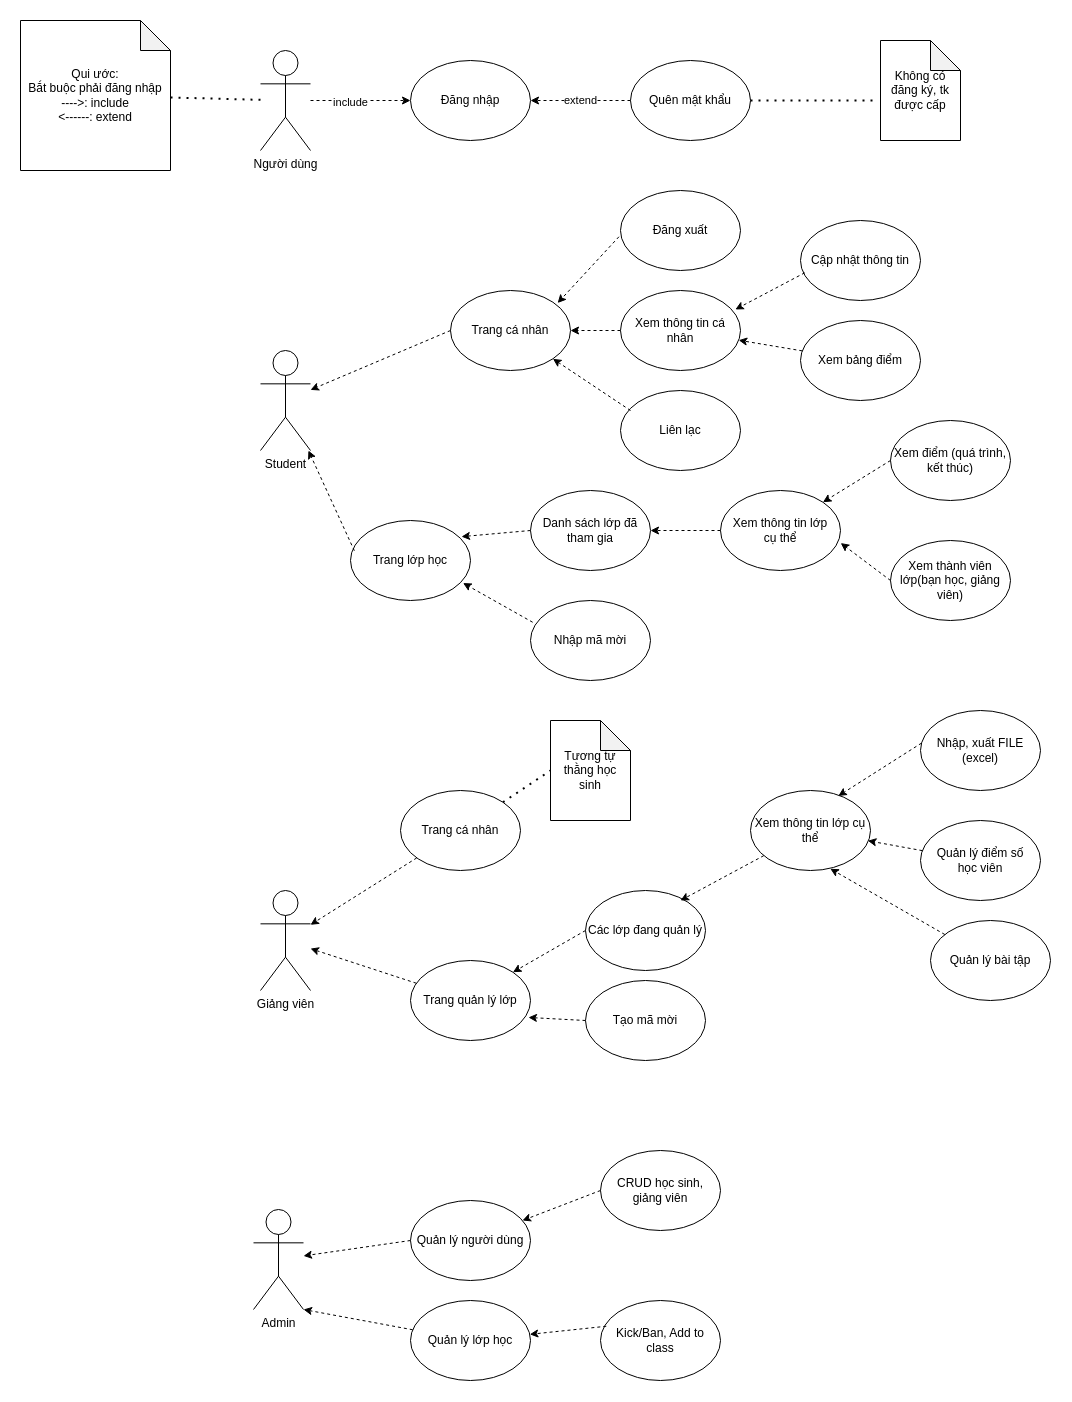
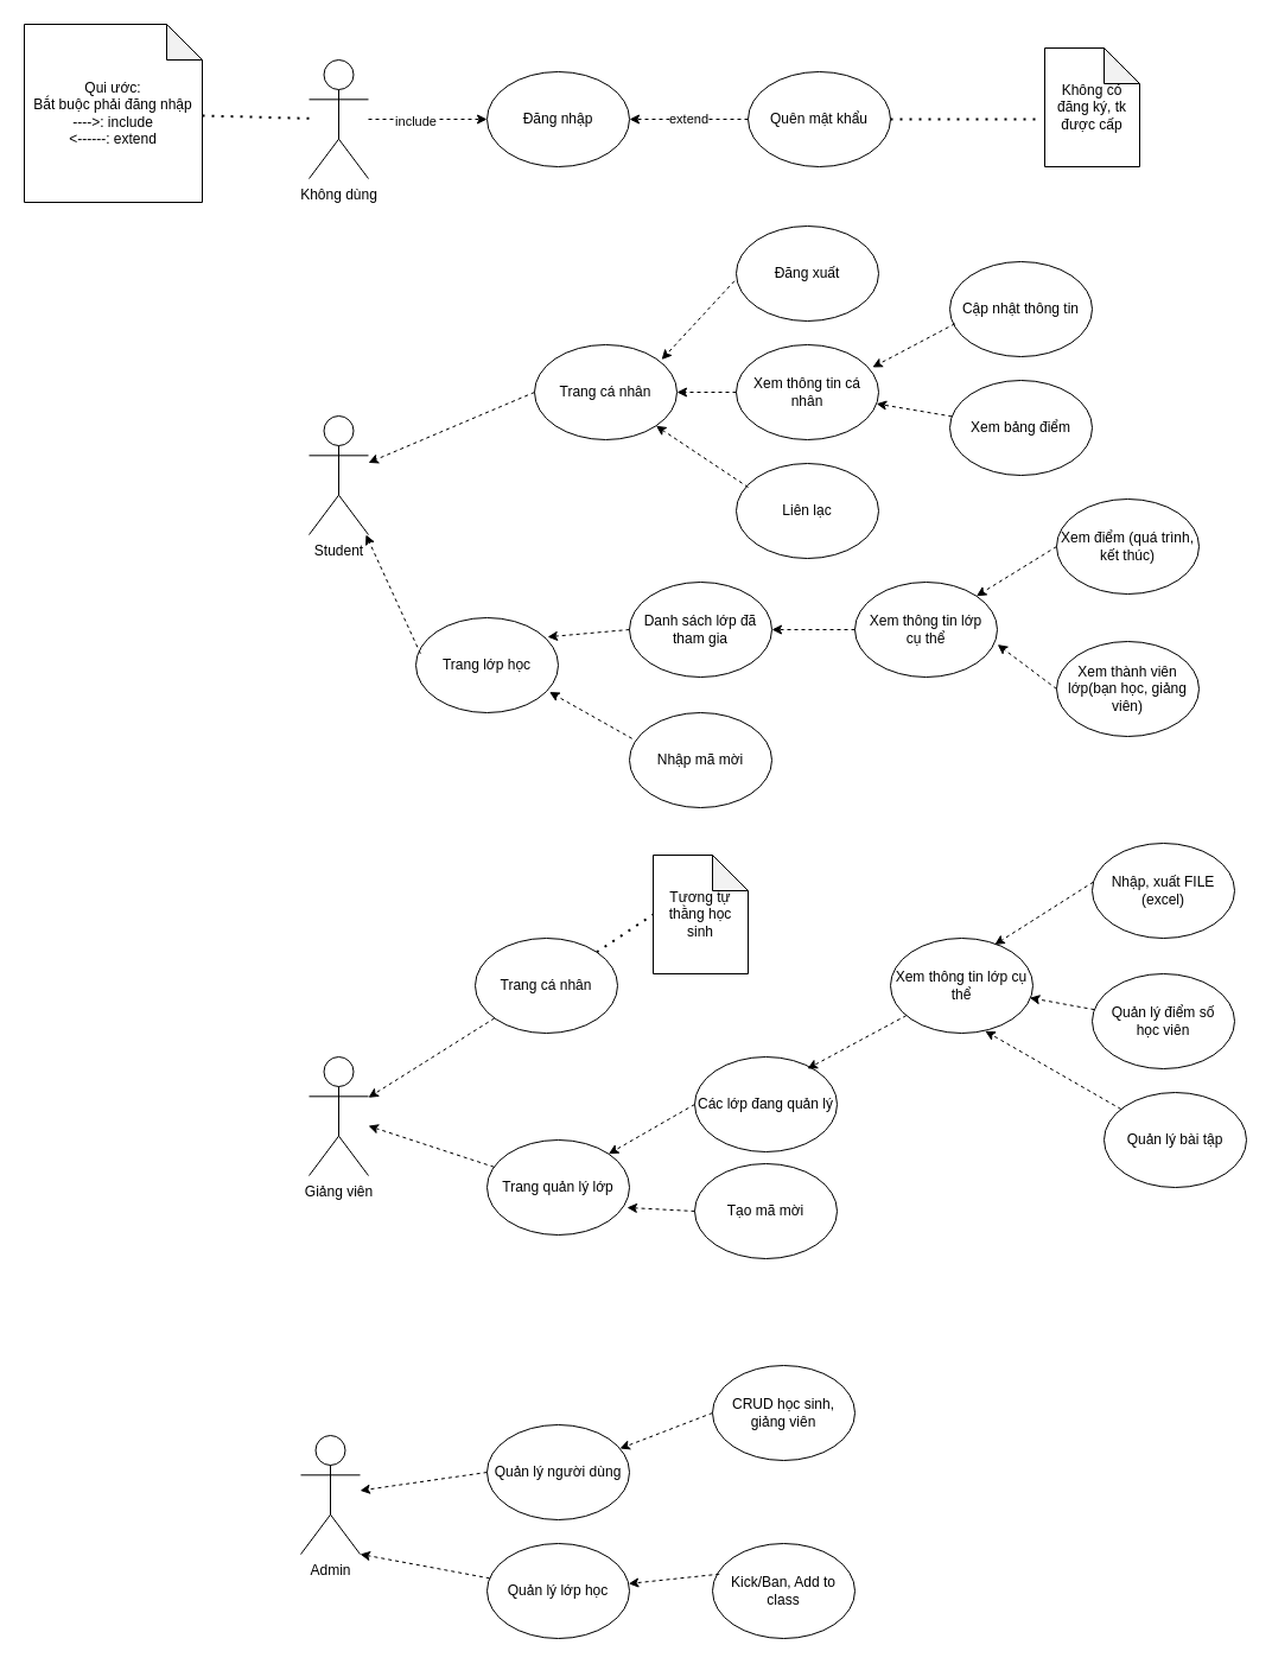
  <mxCell id="0" />
  <mxCell id="1" parent="0" />
- <mxCell id="2" value="Người dùng" style="shape=umlActor;verticalLabelPosition=bottom;verticalAlign=top;html=1;outlineConnect=0;" parent="1" vertex="1"><mxGeometry x="260" y="50" width="50" height="100" as="geometry" /></mxCell>
+ <mxCell id="2" value="Không dùng" style="shape=umlActor;verticalLabelPosition=bottom;verticalAlign=top;html=1;outlineConnect=0;" parent="1" vertex="1"><mxGeometry x="260" y="50" width="50" height="100" as="geometry" /></mxCell>
  <mxCell id="3" value="Đăng nhập" style="ellipse;whiteSpace=wrap;html=1;" parent="1" vertex="1"><mxGeometry x="410" y="60" width="120" height="80" as="geometry" /></mxCell>
  <mxCell id="4" value="" style="endArrow=classic;html=1;dashed=1;" parent="1" source="2" target="3" edge="1"><mxGeometry width="50" height="50" relative="1" as="geometry"><mxPoint x="350" y="120" as="sourcePoint" /><mxPoint x="400" y="70" as="targetPoint" /></mxGeometry></mxCell>
  <mxCell id="5" value="include" style="edgeLabel;html=1;align=center;verticalAlign=middle;resizable=0;points=[];" parent="4" vertex="1" connectable="0"><mxGeometry x="-0.216" y="-1" relative="1" as="geometry"><mxPoint as="offset" /></mxGeometry></mxCell>
  <mxCell id="6" value="Quên mật khẩu" style="ellipse;whiteSpace=wrap;html=1;" parent="1" vertex="1"><mxGeometry x="630" y="60" width="120" height="80" as="geometry" /></mxCell>
  <mxCell id="7" value="extend" style="endArrow=classic;html=1;dashed=1;entryX=1;entryY=0.5;entryDx=0;entryDy=0;exitX=0;exitY=0.5;exitDx=0;exitDy=0;" parent="1" source="6" target="3" edge="1"><mxGeometry width="50" height="50" relative="1" as="geometry"><mxPoint x="560" y="170" as="sourcePoint" /><mxPoint x="610" y="120" as="targetPoint" /></mxGeometry></mxCell>
  <mxCell id="8" value="Không có đăng ký, tk được cấp" style="shape=note;whiteSpace=wrap;html=1;backgroundOutline=1;darkOpacity=0.05;" parent="1" vertex="1"><mxGeometry x="880" y="40" width="80" height="100" as="geometry" /></mxCell>
  <mxCell id="9" value="" style="endArrow=none;dashed=1;html=1;dashPattern=1 3;strokeWidth=2;exitX=1;exitY=0.5;exitDx=0;exitDy=0;" parent="1" source="6" edge="1"><mxGeometry width="50" height="50" relative="1" as="geometry"><mxPoint x="630" y="50" as="sourcePoint" /><mxPoint x="877" y="100" as="targetPoint" /></mxGeometry></mxCell>
  <mxCell id="10" value="Student" style="shape=umlActor;verticalLabelPosition=bottom;verticalAlign=top;html=1;outlineConnect=0;" parent="1" vertex="1"><mxGeometry x="260" y="350" width="50" height="100" as="geometry" /></mxCell>
  <mxCell id="11" value="Trang cá nhân" style="ellipse;whiteSpace=wrap;html=1;" parent="1" vertex="1"><mxGeometry x="450" y="290" width="120" height="80" as="geometry" /></mxCell>
  <mxCell id="12" value="Trang lớp học" style="ellipse;whiteSpace=wrap;html=1;" parent="1" vertex="1"><mxGeometry x="350" y="520" width="120" height="80" as="geometry" /></mxCell>
  <mxCell id="13" value="" style="endArrow=classic;html=1;exitX=0;exitY=0.5;exitDx=0;exitDy=0;dashed=1;" parent="1" source="11" target="10" edge="1"><mxGeometry width="50" height="50" relative="1" as="geometry"><mxPoint x="570" y="300" as="sourcePoint" /><mxPoint x="620" y="250" as="targetPoint" /></mxGeometry></mxCell>
  <mxCell id="14" value="" style="endArrow=classic;html=1;exitX=0.032;exitY=0.378;exitDx=0;exitDy=0;exitPerimeter=0;dashed=1;" parent="1" source="12" target="10" edge="1"><mxGeometry width="50" height="50" relative="1" as="geometry"><mxPoint x="570" y="300" as="sourcePoint" /><mxPoint x="620" y="250" as="targetPoint" /></mxGeometry></mxCell>
  <mxCell id="15" value="Đăng xuất" style="ellipse;whiteSpace=wrap;html=1;" parent="1" vertex="1"><mxGeometry x="620" y="190" width="120" height="80" as="geometry" /></mxCell>
  <mxCell id="16" value="Xem thông tin cá nhân" style="ellipse;whiteSpace=wrap;html=1;" parent="1" vertex="1"><mxGeometry x="620" y="290" width="120" height="80" as="geometry" /></mxCell>
  <mxCell id="17" value="Liên lạc" style="ellipse;whiteSpace=wrap;html=1;" parent="1" vertex="1"><mxGeometry x="620" y="390" width="120" height="80" as="geometry" /></mxCell>
  <mxCell id="18" value="" style="endArrow=classic;html=1;entryX=0.893;entryY=0.156;entryDx=0;entryDy=0;entryPerimeter=0;exitX=-0.013;exitY=0.578;exitDx=0;exitDy=0;exitPerimeter=0;dashed=1;" parent="1" source="15" target="11" edge="1"><mxGeometry width="50" height="50" relative="1" as="geometry"><mxPoint x="630" y="410" as="sourcePoint" /><mxPoint x="680" y="360" as="targetPoint" /></mxGeometry></mxCell>
  <mxCell id="19" value="" style="endArrow=classic;html=1;entryX=1;entryY=0.5;entryDx=0;entryDy=0;exitX=0;exitY=0.5;exitDx=0;exitDy=0;dashed=1;" parent="1" source="16" target="11" edge="1"><mxGeometry width="50" height="50" relative="1" as="geometry"><mxPoint x="630" y="410" as="sourcePoint" /><mxPoint x="680" y="360" as="targetPoint" /></mxGeometry></mxCell>
  <mxCell id="20" value="" style="endArrow=classic;html=1;entryX=1;entryY=1;entryDx=0;entryDy=0;dashed=1;" parent="1" target="11" edge="1"><mxGeometry width="50" height="50" relative="1" as="geometry"><mxPoint x="630" y="410" as="sourcePoint" /><mxPoint x="680" y="360" as="targetPoint" /></mxGeometry></mxCell>
  <mxCell id="21" value="Cập nhật thông tin" style="ellipse;whiteSpace=wrap;html=1;" parent="1" vertex="1"><mxGeometry x="800" y="220" width="120" height="80" as="geometry" /></mxCell>
  <mxCell id="22" value="Xem bảng điểm" style="ellipse;whiteSpace=wrap;html=1;" parent="1" vertex="1"><mxGeometry x="800" y="320" width="120" height="80" as="geometry" /></mxCell>
  <mxCell id="23" value="" style="endArrow=classic;html=1;dashed=1;" parent="1" source="22" target="16" edge="1"><mxGeometry width="50" height="50" relative="1" as="geometry"><mxPoint x="740" y="430" as="sourcePoint" /><mxPoint x="790" y="380" as="targetPoint" /></mxGeometry></mxCell>
  <mxCell id="24" value="" style="endArrow=classic;html=1;exitX=0.035;exitY=0.654;exitDx=0;exitDy=0;exitPerimeter=0;entryX=0.957;entryY=0.237;entryDx=0;entryDy=0;entryPerimeter=0;dashed=1;" parent="1" source="21" target="16" edge="1"><mxGeometry width="50" height="50" relative="1" as="geometry"><mxPoint x="740" y="430" as="sourcePoint" /><mxPoint x="760" y="290" as="targetPoint" /></mxGeometry></mxCell>
  <mxCell id="25" value="Danh sách lớp đã tham gia" style="ellipse;whiteSpace=wrap;html=1;" parent="1" vertex="1"><mxGeometry x="530" y="490" width="120" height="80" as="geometry" /></mxCell>
  <mxCell id="26" value="Nhập mã mời" style="ellipse;whiteSpace=wrap;html=1;" parent="1" vertex="1"><mxGeometry x="530" y="600" width="120" height="80" as="geometry" /></mxCell>
  <mxCell id="27" value="Xem thông tin lớp &lt;br&gt;cụ thể" style="ellipse;whiteSpace=wrap;html=1;" parent="1" vertex="1"><mxGeometry x="720" y="490" width="120" height="80" as="geometry" /></mxCell>
  <mxCell id="28" value="Xem điểm (quá trình, kết thúc)" style="ellipse;whiteSpace=wrap;html=1;" parent="1" vertex="1"><mxGeometry x="890" y="420" width="120" height="80" as="geometry" /></mxCell>
  <mxCell id="29" value="Xem thành viên lớp(bạn học, giảng viên)" style="ellipse;whiteSpace=wrap;html=1;" parent="1" vertex="1"><mxGeometry x="890" y="540" width="120" height="80" as="geometry" /></mxCell>
  <mxCell id="30" value="" style="endArrow=classic;html=1;dashed=1;entryX=0.925;entryY=0.202;entryDx=0;entryDy=0;entryPerimeter=0;exitX=0;exitY=0.5;exitDx=0;exitDy=0;" parent="1" source="25" target="12" edge="1"><mxGeometry width="50" height="50" relative="1" as="geometry"><mxPoint x="610" y="470" as="sourcePoint" /><mxPoint x="660" y="420" as="targetPoint" /></mxGeometry></mxCell>
  <mxCell id="31" value="" style="endArrow=classic;html=1;dashed=1;entryX=0.938;entryY=0.782;entryDx=0;entryDy=0;entryPerimeter=0;exitX=0.018;exitY=0.272;exitDx=0;exitDy=0;exitPerimeter=0;" parent="1" source="26" target="12" edge="1"><mxGeometry width="50" height="50" relative="1" as="geometry"><mxPoint x="610" y="470" as="sourcePoint" /><mxPoint x="660" y="420" as="targetPoint" /></mxGeometry></mxCell>
  <mxCell id="32" value="" style="endArrow=classic;html=1;dashed=1;exitX=0;exitY=0.5;exitDx=0;exitDy=0;entryX=1;entryY=0.5;entryDx=0;entryDy=0;" parent="1" source="27" target="25" edge="1"><mxGeometry width="50" height="50" relative="1" as="geometry"><mxPoint x="610" y="470" as="sourcePoint" /><mxPoint x="660" y="420" as="targetPoint" /></mxGeometry></mxCell>
  <mxCell id="33" value="" style="endArrow=classic;html=1;dashed=1;exitX=0;exitY=0.5;exitDx=0;exitDy=0;entryX=1;entryY=0;entryDx=0;entryDy=0;" parent="1" source="28" target="27" edge="1"><mxGeometry width="50" height="50" relative="1" as="geometry"><mxPoint x="610" y="470" as="sourcePoint" /><mxPoint x="660" y="420" as="targetPoint" /></mxGeometry></mxCell>
  <mxCell id="34" value="" style="endArrow=classic;html=1;dashed=1;exitX=0;exitY=0.5;exitDx=0;exitDy=0;entryX=1.002;entryY=0.657;entryDx=0;entryDy=0;entryPerimeter=0;" parent="1" source="29" target="27" edge="1"><mxGeometry width="50" height="50" relative="1" as="geometry"><mxPoint x="610" y="470" as="sourcePoint" /><mxPoint x="660" y="420" as="targetPoint" /></mxGeometry></mxCell>
  <mxCell id="35" value="Giảng viên" style="shape=umlActor;verticalLabelPosition=bottom;verticalAlign=top;html=1;outlineConnect=0;" parent="1" vertex="1"><mxGeometry x="260" y="890" width="50" height="100" as="geometry" /></mxCell>
  <mxCell id="36" value="Trang cá nhân" style="ellipse;whiteSpace=wrap;html=1;" parent="1" vertex="1"><mxGeometry x="400" y="790" width="120" height="80" as="geometry" /></mxCell>
  <mxCell id="37" value="Trang quản lý lớp" style="ellipse;whiteSpace=wrap;html=1;" parent="1" vertex="1"><mxGeometry x="410" y="960" width="120" height="80" as="geometry" /></mxCell>
  <mxCell id="38" value="Các lớp đang quản lý" style="ellipse;whiteSpace=wrap;html=1;" vertex="1" parent="1"><mxGeometry x="585" y="890" width="120" height="80" as="geometry" /></mxCell>
  <mxCell id="39" value="Tạo mã mời" style="ellipse;whiteSpace=wrap;html=1;" vertex="1" parent="1"><mxGeometry x="585" y="980" width="120" height="80" as="geometry" /></mxCell>
  <mxCell id="40" value="" style="endArrow=classic;html=1;dashed=1;" edge="1" parent="1" source="36" target="35"><mxGeometry width="50" height="50" relative="1" as="geometry"><mxPoint x="530" y="1030" as="sourcePoint" /><mxPoint x="580" y="980" as="targetPoint" /></mxGeometry></mxCell>
  <mxCell id="41" value="" style="endArrow=classic;html=1;dashed=1;" edge="1" parent="1" source="37" target="35"><mxGeometry width="50" height="50" relative="1" as="geometry"><mxPoint x="530" y="1030" as="sourcePoint" /><mxPoint x="580" y="980" as="targetPoint" /></mxGeometry></mxCell>
  <mxCell id="42" value="" style="endArrow=classic;html=1;dashed=1;entryX=1;entryY=0;entryDx=0;entryDy=0;exitX=0;exitY=0.5;exitDx=0;exitDy=0;" edge="1" parent="1" source="38" target="37"><mxGeometry width="50" height="50" relative="1" as="geometry"><mxPoint x="530" y="1030" as="sourcePoint" /><mxPoint x="580" y="980" as="targetPoint" /></mxGeometry></mxCell>
  <mxCell id="43" value="" style="endArrow=classic;html=1;dashed=1;exitX=0;exitY=0.5;exitDx=0;exitDy=0;entryX=0.983;entryY=0.712;entryDx=0;entryDy=0;entryPerimeter=0;" edge="1" parent="1" source="39" target="37"><mxGeometry width="50" height="50" relative="1" as="geometry"><mxPoint x="530" y="1030" as="sourcePoint" /><mxPoint x="580" y="980" as="targetPoint" /></mxGeometry></mxCell>
  <mxCell id="44" value="Xem thông tin lớp cụ thể" style="ellipse;whiteSpace=wrap;html=1;" vertex="1" parent="1"><mxGeometry x="750" y="790" width="120" height="80" as="geometry" /></mxCell>
  <mxCell id="45" value="Nhập, xuất FILE (excel)" style="ellipse;whiteSpace=wrap;html=1;" vertex="1" parent="1"><mxGeometry x="920" y="710" width="120" height="80" as="geometry" /></mxCell>
  <mxCell id="46" value="Quản lý điểm số &lt;br&gt;học viên" style="ellipse;whiteSpace=wrap;html=1;" vertex="1" parent="1"><mxGeometry x="920" y="820" width="120" height="80" as="geometry" /></mxCell>
  <mxCell id="47" value="Quản lý bài tập" style="ellipse;whiteSpace=wrap;html=1;" vertex="1" parent="1"><mxGeometry x="930" y="920" width="120" height="80" as="geometry" /></mxCell>
  <mxCell id="48" value="" style="endArrow=classic;html=1;dashed=1;exitX=0.008;exitY=0.408;exitDx=0;exitDy=0;exitPerimeter=0;entryX=0.732;entryY=0.068;entryDx=0;entryDy=0;entryPerimeter=0;" edge="1" parent="1" source="45" target="44"><mxGeometry width="50" height="50" relative="1" as="geometry"><mxPoint x="670" y="810" as="sourcePoint" /><mxPoint x="720" y="760" as="targetPoint" /></mxGeometry></mxCell>
  <mxCell id="49" value="" style="endArrow=classic;html=1;dashed=1;entryX=0.978;entryY=0.628;entryDx=0;entryDy=0;entryPerimeter=0;" edge="1" parent="1" source="46" target="44"><mxGeometry width="50" height="50" relative="1" as="geometry"><mxPoint x="670" y="810" as="sourcePoint" /><mxPoint x="720" y="760" as="targetPoint" /></mxGeometry></mxCell>
  <mxCell id="50" value="" style="endArrow=classic;html=1;dashed=1;entryX=0.665;entryY=0.978;entryDx=0;entryDy=0;entryPerimeter=0;" edge="1" parent="1" source="47" target="44"><mxGeometry width="50" height="50" relative="1" as="geometry"><mxPoint x="670" y="810" as="sourcePoint" /><mxPoint x="830" y="860" as="targetPoint" /></mxGeometry></mxCell>
  <mxCell id="51" value="" style="endArrow=classic;html=1;dashed=1;" edge="1" parent="1" source="44"><mxGeometry width="50" height="50" relative="1" as="geometry"><mxPoint x="670" y="810" as="sourcePoint" /><mxPoint x="680" y="900" as="targetPoint" /></mxGeometry></mxCell>
  <mxCell id="52" value="Admin" style="shape=umlActor;verticalLabelPosition=bottom;verticalAlign=top;html=1;outlineConnect=0;" vertex="1" parent="1"><mxGeometry x="253" y="1209" width="50" height="100" as="geometry" /></mxCell>
  <mxCell id="53" value="Tương tự thằng học sinh" style="shape=note;whiteSpace=wrap;html=1;backgroundOutline=1;darkOpacity=0.05;" vertex="1" parent="1"><mxGeometry x="550" y="720" width="80" height="100" as="geometry" /></mxCell>
  <mxCell id="54" value="" style="endArrow=none;dashed=1;html=1;dashPattern=1 3;strokeWidth=2;exitX=1;exitY=0;exitDx=0;exitDy=0;entryX=0;entryY=0.5;entryDx=0;entryDy=0;entryPerimeter=0;" edge="1" parent="1" source="36" target="53"><mxGeometry width="50" height="50" relative="1" as="geometry"><mxPoint x="540" y="840" as="sourcePoint" /><mxPoint x="590" y="790" as="targetPoint" /></mxGeometry></mxCell>
  <mxCell id="55" value="Quản lý người dùng" style="ellipse;whiteSpace=wrap;html=1;" vertex="1" parent="1"><mxGeometry x="410" y="1200" width="120" height="80" as="geometry" /></mxCell>
  <mxCell id="56" value="Quản lý lớp học" style="ellipse;whiteSpace=wrap;html=1;" vertex="1" parent="1"><mxGeometry x="410" y="1300" width="120" height="80" as="geometry" /></mxCell>
  <mxCell id="57" value="" style="endArrow=classic;html=1;dashed=1;exitX=0;exitY=0.5;exitDx=0;exitDy=0;" edge="1" parent="1" source="55" target="52"><mxGeometry width="50" height="50" relative="1" as="geometry"><mxPoint x="550" y="1330" as="sourcePoint" /><mxPoint x="600" y="1280" as="targetPoint" /></mxGeometry></mxCell>
  <mxCell id="58" value="" style="endArrow=classic;html=1;dashed=1;entryX=1;entryY=1;entryDx=0;entryDy=0;entryPerimeter=0;" edge="1" parent="1" source="56" target="52"><mxGeometry width="50" height="50" relative="1" as="geometry"><mxPoint x="550" y="1330" as="sourcePoint" /><mxPoint x="600" y="1280" as="targetPoint" /></mxGeometry></mxCell>
  <mxCell id="59" value="CRUD học sinh, &lt;br&gt;giảng viên" style="ellipse;whiteSpace=wrap;html=1;" vertex="1" parent="1"><mxGeometry x="600" y="1150" width="120" height="80" as="geometry" /></mxCell>
  <mxCell id="60" value="" style="endArrow=classic;html=1;dashed=1;exitX=0;exitY=0.5;exitDx=0;exitDy=0;" edge="1" parent="1" source="59" target="55"><mxGeometry width="50" height="50" relative="1" as="geometry"><mxPoint x="590" y="1190" as="sourcePoint" /><mxPoint x="640" y="1140" as="targetPoint" /></mxGeometry></mxCell>
  <mxCell id="61" value="Kick/Ban, Add to class" style="ellipse;whiteSpace=wrap;html=1;" vertex="1" parent="1"><mxGeometry x="600" y="1300" width="120" height="80" as="geometry" /></mxCell>
  <mxCell id="62" value="" style="endArrow=classic;html=1;dashed=1;exitX=0.048;exitY=0.322;exitDx=0;exitDy=0;exitPerimeter=0;" edge="1" parent="1" source="61" target="56"><mxGeometry width="50" height="50" relative="1" as="geometry"><mxPoint x="590" y="1190" as="sourcePoint" /><mxPoint x="640" y="1140" as="targetPoint" /></mxGeometry></mxCell>
  <mxCell id="63" value="Qui ước:&lt;br&gt;Bắt buộc phải đăng nhập&lt;br&gt;----&amp;gt;: include&lt;br&gt;&amp;lt;------: extend" style="shape=note;whiteSpace=wrap;html=1;backgroundOutline=1;darkOpacity=0.05;" vertex="1" parent="1"><mxGeometry x="20" y="20" width="150" height="150" as="geometry" /></mxCell>
  <mxCell id="64" value="" style="endArrow=none;dashed=1;html=1;dashPattern=1 3;strokeWidth=2;" edge="1" parent="1" source="2" target="63"><mxGeometry width="50" height="50" relative="1" as="geometry"><mxPoint x="260" y="150" as="sourcePoint" /><mxPoint x="310" y="100" as="targetPoint" /></mxGeometry></mxCell>
